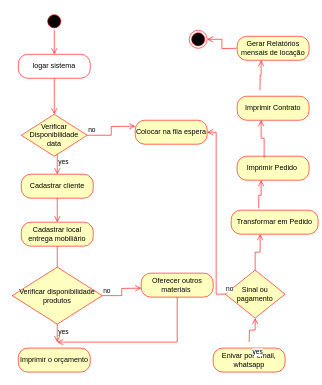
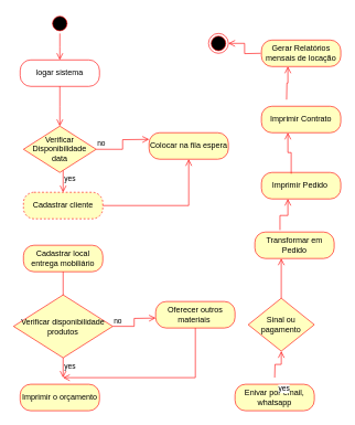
  <mxCell id="0" />
  <mxCell id="1" parent="0" />
  <mxCell id="2" value="" style="ellipse;html=1;shape=startState;fillColor=#000000;strokeColor=#ff0000;" vertex="1" parent="1"><mxGeometry x="75" y="20" width="30" height="30" as="geometry" /></mxCell>
  <mxCell id="3" value="" style="edgeStyle=orthogonalEdgeStyle;html=1;verticalAlign=bottom;endArrow=open;endSize=8;strokeColor=#ff0000;rounded=0;" edge="1" source="2" parent="1"><mxGeometry relative="1" as="geometry"><mxPoint x="90" y="90" as="targetPoint" /></mxGeometry></mxCell>
  <mxCell id="4" value="logar sistema" style="rounded=1;whiteSpace=wrap;html=1;arcSize=40;fontColor=#000000;fillColor=#ffffff;strokeColor=#ff0000;" vertex="1" parent="1"><mxGeometry x="30" y="90" width="120" height="40" as="geometry" /></mxCell>
  <mxCell id="5" value="" style="edgeStyle=orthogonalEdgeStyle;html=1;verticalAlign=bottom;endArrow=open;endSize=8;strokeColor=#ff0000;rounded=0;" edge="1" source="4" parent="1"><mxGeometry relative="1" as="geometry"><mxPoint x="90" y="190" as="targetPoint" /></mxGeometry></mxCell>
  <mxCell id="6" value="Verificar Disponibilidade data" style="rhombus;whiteSpace=wrap;html=1;fontColor=#000000;fillColor=#ffffc0;strokeColor=#ff0000;" vertex="1" parent="1"><mxGeometry x="35" y="190" width="110" height="70" as="geometry" /></mxCell>
  <mxCell id="7" value="no" style="edgeStyle=orthogonalEdgeStyle;html=1;align=left;verticalAlign=bottom;endArrow=open;endSize=8;strokeColor=#ff0000;rounded=0;" edge="1" source="6" parent="1"><mxGeometry x="-1" relative="1" as="geometry"><mxPoint x="225" y="210" as="targetPoint" /></mxGeometry></mxCell>
  <mxCell id="8" value="yes" style="edgeStyle=orthogonalEdgeStyle;html=1;align=left;verticalAlign=top;endArrow=open;endSize=8;strokeColor=#ff0000;rounded=0;entryX=0.5;entryY=0;entryDx=0;entryDy=0;" edge="1" source="6" parent="1" target="10"><mxGeometry x="-1" relative="1" as="geometry"><mxPoint x="85" y="290" as="targetPoint" /><Array as="points"><mxPoint x="95" y="270" /><mxPoint x="95" y="270" /></Array></mxGeometry></mxCell>
  <mxCell id="9" value="Colocar na fila espera" style="rounded=1;whiteSpace=wrap;html=1;arcSize=40;fontColor=#000000;fillColor=#ffffc0;strokeColor=#ff0000;" vertex="1" parent="1"><mxGeometry x="225" y="200" width="120" height="40" as="geometry" /></mxCell>
- <mxCell id="10" value="Cadastrar cliente" style="rounded=1;whiteSpace=wrap;html=1;arcSize=40;fontColor=#000000;fillColor=#ffffc0;strokeColor=#ff0000;" vertex="1" parent="1"><mxGeometry x="35" y="290" width="120" height="40" as="geometry" /></mxCell>
- <mxCell id="11" value="" style="edgeStyle=orthogonalEdgeStyle;html=1;verticalAlign=bottom;endArrow=open;endSize=8;strokeColor=#ff0000;rounded=0;" edge="1" source="10" parent="1" target="12"><mxGeometry relative="1" as="geometry"><mxPoint x="95" y="390" as="targetPoint" /></mxGeometry></mxCell>
+ <mxCell id="10" value="Cadastrar cliente" style="rounded=1;whiteSpace=wrap;html=1;arcSize=40;fontColor=#000000;fillColor=#ffffc0;strokeColor=#ff0000;dashed=1;" vertex="1" parent="1"><mxGeometry x="35" y="290" width="120" height="40" as="geometry" /></mxCell>
+ <mxCell id="11" value="" style="edgeStyle=orthogonalEdgeStyle;html=1;verticalAlign=bottom;endArrow=open;endSize=8;strokeColor=#ff0000;rounded=0;" edge="1" source="10" parent="1" target="9"><mxGeometry relative="1" as="geometry"><mxPoint x="95" y="390" as="targetPoint" /></mxGeometry></mxCell>
  <mxCell id="12" value="Cadastrar local entrega mobiliário" style="rounded=1;whiteSpace=wrap;html=1;arcSize=40;fontColor=#000000;fillColor=#ffffc0;strokeColor=#ff0000;" vertex="1" parent="1"><mxGeometry x="35" y="370" width="120" height="40" as="geometry" /></mxCell>
  <mxCell id="13" value="" style="edgeStyle=orthogonalEdgeStyle;html=1;verticalAlign=bottom;endArrow=open;endSize=8;strokeColor=#ff0000;rounded=0;" edge="1" parent="1"><mxGeometry relative="1" as="geometry"><mxPoint x="95" y="460" as="targetPoint" /><mxPoint x="95" y="410" as="sourcePoint" /><Array as="points"><mxPoint x="95" y="440" /><mxPoint x="95" y="460" /></Array></mxGeometry></mxCell>
  <mxCell id="14" value="Verificar disponibilidade produtos" style="rhombus;whiteSpace=wrap;html=1;fontColor=#000000;fillColor=#ffffc0;strokeColor=#ff0000;" vertex="1" parent="1"><mxGeometry x="20" y="445" width="150" height="95" as="geometry" /></mxCell>
  <mxCell id="15" value="no" style="edgeStyle=orthogonalEdgeStyle;html=1;align=left;verticalAlign=bottom;endArrow=open;endSize=8;strokeColor=#ff0000;rounded=0;" edge="1" source="14" parent="1"><mxGeometry x="-1" relative="1" as="geometry"><mxPoint x="235" y="480" as="targetPoint" /></mxGeometry></mxCell>
  <mxCell id="16" value="yes" style="edgeStyle=orthogonalEdgeStyle;html=1;align=left;verticalAlign=top;endArrow=open;endSize=8;strokeColor=#ff0000;rounded=0;" edge="1" source="14" parent="1"><mxGeometry x="-1" relative="1" as="geometry"><mxPoint x="95" y="570" as="targetPoint" /></mxGeometry></mxCell>
  <mxCell id="17" value="Oferecer outros materiais&amp;nbsp;" style="rounded=1;whiteSpace=wrap;html=1;arcSize=40;fontColor=#000000;fillColor=#ffffc0;strokeColor=#ff0000;" vertex="1" parent="1"><mxGeometry x="235" y="455" width="120" height="40" as="geometry" /></mxCell>
  <mxCell id="18" value="" style="edgeStyle=orthogonalEdgeStyle;html=1;verticalAlign=bottom;endArrow=open;endSize=8;strokeColor=#ff0000;rounded=0;" edge="1" source="17" parent="1"><mxGeometry relative="1" as="geometry"><mxPoint x="95" y="570" as="targetPoint" /><Array as="points"><mxPoint x="295" y="570" /><mxPoint x="106" y="570" /></Array></mxGeometry></mxCell>
  <mxCell id="19" value="Imprimir o orçamento" style="rounded=1;whiteSpace=wrap;html=1;arcSize=40;fontColor=#000000;fillColor=#ffffc0;strokeColor=#ff0000;" vertex="1" parent="1"><mxGeometry x="30" y="580" width="120" height="40" as="geometry" /></mxCell>
  <mxCell id="20" value="Enivar por email, whatsapp&lt;br&gt;" style="rounded=1;whiteSpace=wrap;html=1;arcSize=40;fontColor=#000000;fillColor=#ffffc0;strokeColor=#ff0000;" vertex="1" parent="1"><mxGeometry x="355" y="580" width="120" height="40" as="geometry" /></mxCell>
  <mxCell id="21" value="Sinal ou pagamento" style="rhombus;whiteSpace=wrap;html=1;fontColor=#000000;fillColor=#ffffc0;strokeColor=#ff0000;" vertex="1" parent="1"><mxGeometry x="375" y="450" width="100" height="80" as="geometry" /></mxCell>
- <mxCell id="22" value="no" style="edgeStyle=orthogonalEdgeStyle;html=1;align=left;verticalAlign=bottom;endArrow=open;endSize=8;strokeColor=#ff0000;rounded=0;entryX=1;entryY=0.5;entryDx=0;entryDy=0;" edge="1" source="21" parent="1" target="9"><mxGeometry x="-1" relative="1" as="geometry"><mxPoint x="365" y="360" as="targetPoint" /></mxGeometry></mxCell>
  <mxCell id="23" value="yes" style="edgeStyle=orthogonalEdgeStyle;html=1;align=left;verticalAlign=top;endArrow=open;endSize=8;strokeColor=#ff0000;rounded=0;entryX=0.5;entryY=1;entryDx=0;entryDy=0;" edge="1" parent="1" target="21"><mxGeometry x="0.137" y="-14" relative="1" as="geometry"><mxPoint x="415" y="570" as="targetPoint" /><mxPoint x="415" y="570" as="sourcePoint" /><mxPoint x="-4" y="10" as="offset" /></mxGeometry></mxCell>
- <mxCell id="24" value="Transformar em Pedido" style="rounded=1;whiteSpace=wrap;html=1;arcSize=40;fontColor=#000000;fillColor=#ffffc0;strokeColor=#ff0000;" vertex="1" parent="1"><mxGeometry x="385" y="350" width="145" height="40" as="geometry" /></mxCell>
+ <mxCell id="24" value="Transformar em Pedido" style="rounded=1;whiteSpace=wrap;html=1;arcSize=40;fontColor=#000000;fillColor=#ffffc0;strokeColor=#ff0000;" vertex="1" parent="1"><mxGeometry x="385" y="350" width="120" height="40" as="geometry" /></mxCell>
  <mxCell id="25" value="" style="edgeStyle=orthogonalEdgeStyle;html=1;verticalAlign=bottom;endArrow=open;endSize=8;strokeColor=#ff0000;rounded=0;entryX=0.333;entryY=1;entryDx=0;entryDy=0;entryPerimeter=0;" edge="1" source="21" parent="1" target="24"><mxGeometry relative="1" as="geometry"><mxPoint x="425" y="450" as="targetPoint" /></mxGeometry></mxCell>
  <mxCell id="26" value="Imprimir Pedido&amp;nbsp;" style="rounded=1;whiteSpace=wrap;html=1;arcSize=40;fontColor=#000000;fillColor=#ffffc0;strokeColor=#ff0000;" vertex="1" parent="1"><mxGeometry x="395" y="260" width="120" height="40" as="geometry" /></mxCell>
  <mxCell id="27" value="" style="edgeStyle=orthogonalEdgeStyle;html=1;verticalAlign=bottom;endArrow=open;endSize=8;strokeColor=#ff0000;rounded=0;entryX=0.333;entryY=1;entryDx=0;entryDy=0;entryPerimeter=0;exitX=0.317;exitY=-0.075;exitDx=0;exitDy=0;exitPerimeter=0;" edge="1" parent="1" target="26" source="24"><mxGeometry relative="1" as="geometry"><mxPoint x="425" y="340" as="targetPoint" /><mxPoint x="425" y="340" as="sourcePoint" /></mxGeometry></mxCell>
  <mxCell id="28" value="Imprimir Contrato" style="rounded=1;whiteSpace=wrap;html=1;arcSize=40;fontColor=#000000;fillColor=#ffffc0;strokeColor=#ff0000;" vertex="1" parent="1"><mxGeometry x="395" y="160" width="120" height="40" as="geometry" /></mxCell>
  <mxCell id="29" value="" style="edgeStyle=orthogonalEdgeStyle;html=1;verticalAlign=bottom;endArrow=open;endSize=8;strokeColor=#ff0000;rounded=0;entryX=0.333;entryY=1;entryDx=0;entryDy=0;entryPerimeter=0;exitX=0.375;exitY=0.05;exitDx=0;exitDy=0;exitPerimeter=0;" edge="1" parent="1" target="28" source="26"><mxGeometry relative="1" as="geometry"><mxPoint x="435" y="350" as="targetPoint" /><mxPoint x="433" y="357" as="sourcePoint" /></mxGeometry></mxCell>
  <mxCell id="30" value="Gerar Relatórios mensais de locação" style="rounded=1;whiteSpace=wrap;html=1;arcSize=40;fontColor=#000000;fillColor=#ffffc0;strokeColor=#ff0000;" vertex="1" parent="1"><mxGeometry x="395" y="60" width="120" height="40" as="geometry" /></mxCell>
  <mxCell id="31" value="" style="edgeStyle=orthogonalEdgeStyle;html=1;verticalAlign=bottom;endArrow=open;endSize=8;strokeColor=#ff0000;rounded=0;entryX=0.333;entryY=1;entryDx=0;entryDy=0;entryPerimeter=0;exitX=0.317;exitY=-0.075;exitDx=0;exitDy=0;exitPerimeter=0;" edge="1" parent="1" target="30"><mxGeometry relative="1" as="geometry"><mxPoint x="435" y="143" as="targetPoint" /><mxPoint x="433" y="150" as="sourcePoint" /></mxGeometry></mxCell>
  <mxCell id="32" value="" style="ellipse;html=1;shape=endState;fillColor=#000000;strokeColor=#ff0000;" vertex="1" parent="1"><mxGeometry x="315" y="50" width="30" height="30" as="geometry" /></mxCell>
  <mxCell id="33" value="" style="edgeStyle=orthogonalEdgeStyle;html=1;verticalAlign=bottom;endArrow=open;endSize=8;strokeColor=#ff0000;rounded=0;entryX=1;entryY=0.5;entryDx=0;entryDy=0;" edge="1" parent="1" target="32"><mxGeometry relative="1" as="geometry"><mxPoint x="445" y="113" as="targetPoint" /><mxPoint x="394" y="80" as="sourcePoint" /></mxGeometry></mxCell>
